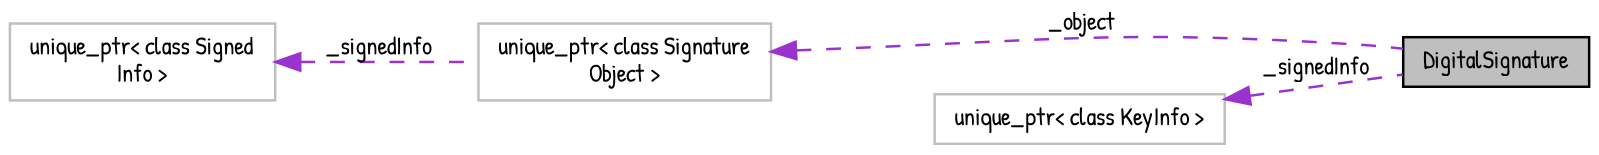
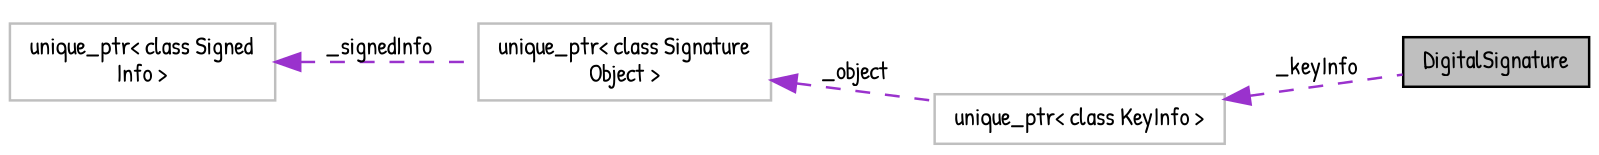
  digraph {
    fontname="Patrick Hand"
    rankdir=LR
    node [color=grey75 fillcolor=white fontname="Patrick Hand" fontsize=10 shape=record style=filled]
    edge [color=darkorchid3 dir=back fontname="Patrick Hand" fontsize=10 labelfontname=Helvetica labelfontsize=10 style=dashed]
    n1 [color=black fillcolor=grey75 fontcolor=black height=0.2 label=DigitalSignature width=0.4]
    n2 [height=0.2 label="unique_ptr\< class Signed\lInfo \>" width=0.4]
    n3 [height=0.2 label="unique_ptr\< class Signature\lObject \>" width=0.4]
    n4 [height=0.2 label="unique_ptr\< class KeyInfo \>" width=0.4]
    n2 -> n3 [label=" _signedInfo"]
-   n3 -> n1 [label=" _object"]
-   n4 -> n1 [label=" _signedInfo"]
+   n3 -> n4 [label=" _object"]
+   n4 -> n1 [label=" _keyInfo"]
  }
